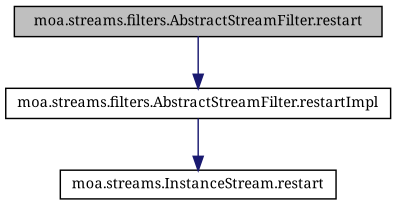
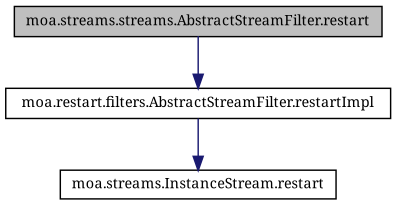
  digraph {
    fontname="Noto Serif"
    rankdir=TB
    node [color=black fillcolor=white fontname="Noto Serif" fontsize=10 shape=record style=filled]
    edge [color=midnightblue fontname="Noto Serif" fontsize=10 labelfontname=Helvetica labelfontsize=10 style=solid]
-   n1 [fillcolor=grey75 fontcolor=black height=0.2 label="moa.streams.filters.AbstractStreamFilter.restart" width=0.4]
-   n2 [height=0.2 label="moa.streams.filters.AbstractStreamFilter.restartImpl" width=0.4]
+   n1 [fillcolor=grey75 fontcolor=black height=0.2 label="moa.streams.streams.AbstractStreamFilter.restart" width=0.4]
+   n2 [height=0.2 label="moa.restart.filters.AbstractStreamFilter.restartImpl" width=0.4]
    n3 [height=0.2 label="moa.streams.InstanceStream.restart" width=0.4]
    n1 -> n2
    n2 -> n3
  }
